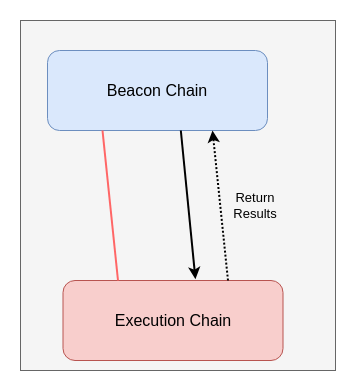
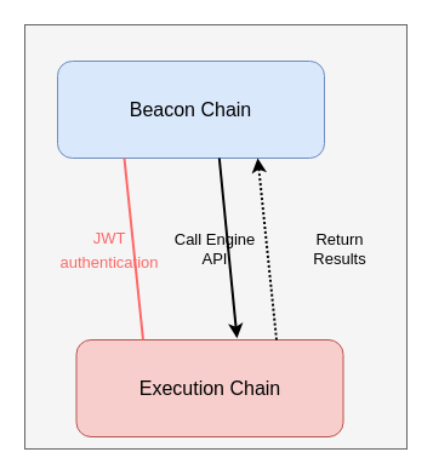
  <mxCell id="0" />
  <mxCell id="1" parent="0" />
  <mxCell id="2" value="" style="rounded=0;whiteSpace=wrap;html=1;fillColor=#f5f5f5;fontColor=#333333;strokeColor=#666666;" vertex="1" parent="1"><mxGeometry x="20" y="20" width="315" height="350" as="geometry" /></mxCell>
  <mxCell id="3" value="&lt;font style=&quot;font-size: 16px;&quot;&gt;Beacon Chain&lt;/font&gt;" style="rounded=1;whiteSpace=wrap;html=1;fillColor=#dae8fc;strokeColor=#6c8ebf;" vertex="1" parent="1"><mxGeometry x="47" y="50" width="220" height="80" as="geometry" /></mxCell>
  <mxCell id="4" value="&lt;font style=&quot;font-size: 16px;&quot;&gt;Execution Chain&lt;/font&gt;" style="rounded=1;whiteSpace=wrap;html=1;fillColor=#f8cecc;strokeColor=#b85450;" vertex="1" parent="1"><mxGeometry x="62.5" y="280" width="220" height="80" as="geometry" /></mxCell>
  <mxCell id="5" value="" style="endArrow=none;html=1;rounded=0;strokeColor=#FF6666;strokeWidth=2;fontSize=16;entryX=0.25;entryY=1;entryDx=0;entryDy=0;exitX=0.25;exitY=0;exitDx=0;exitDy=0;" edge="1" parent="1" source="4" target="3"><mxGeometry width="50" height="50" relative="1" as="geometry"><mxPoint x="129" y="-166" as="sourcePoint" /><mxPoint x="475" y="90" as="targetPoint" /></mxGeometry></mxCell>
+ <mxCell id="6" value="&lt;font style=&quot;font-size: 13px;&quot;&gt;JWT authentication&lt;/font&gt;" style="text;html=1;strokeColor=none;fillColor=none;align=center;verticalAlign=middle;whiteSpace=wrap;rounded=0;fontSize=16;fontColor=#FF6666;" vertex="1" parent="1"><mxGeometry x="55" y="185" width="70" height="40" as="geometry" /></mxCell>
  <mxCell id="7" value="" style="endArrow=classic;html=1;rounded=0;strokeColor=#000000;strokeWidth=2;fontSize=13;entryX=0.75;entryY=1;entryDx=0;entryDy=0;exitX=0.75;exitY=0;exitDx=0;exitDy=0;dashed=1;dashPattern=1 1;" edge="1" parent="1" source="4" target="3"><mxGeometry width="50" height="50" relative="1" as="geometry"><mxPoint x="226" y="290" as="sourcePoint" /><mxPoint x="145" y="240" as="targetPoint" /></mxGeometry></mxCell>
  <mxCell id="8" value="" style="endArrow=classic;html=1;rounded=0;strokeColor=#000000;strokeWidth=2;fontSize=13;exitX=0.606;exitY=1;exitDx=0;exitDy=0;exitPerimeter=0;entryX=0.602;entryY=-0.017;entryDx=0;entryDy=0;entryPerimeter=0;" edge="1" parent="1" source="3" target="4"><mxGeometry width="50" height="50" relative="1" as="geometry"><mxPoint x="187.5" y="240" as="sourcePoint" /><mxPoint x="153" y="230" as="targetPoint" /></mxGeometry></mxCell>
- <mxCell id="10" value="Return Results" style="text;html=1;strokeColor=none;fillColor=none;align=center;verticalAlign=middle;whiteSpace=wrap;rounded=0;fontSize=13;" vertex="1" parent="1"><mxGeometry x="225" y="190" width="60" height="30" as="geometry" /></mxCell>
+ <mxCell id="9" value="Call Engine API" style="text;html=1;strokeColor=none;fillColor=none;align=center;verticalAlign=middle;whiteSpace=wrap;rounded=0;fontSize=13;" vertex="1" parent="1"><mxGeometry x="142" y="190" width="70" height="30" as="geometry" /></mxCell>
+ <mxCell id="10" value="Return Results" style="text;html=1;strokeColor=none;fillColor=none;align=center;verticalAlign=middle;whiteSpace=wrap;rounded=0;fontSize=13;" vertex="1" parent="1"><mxGeometry x="250" y="190" width="60" height="30" as="geometry" /></mxCell>
